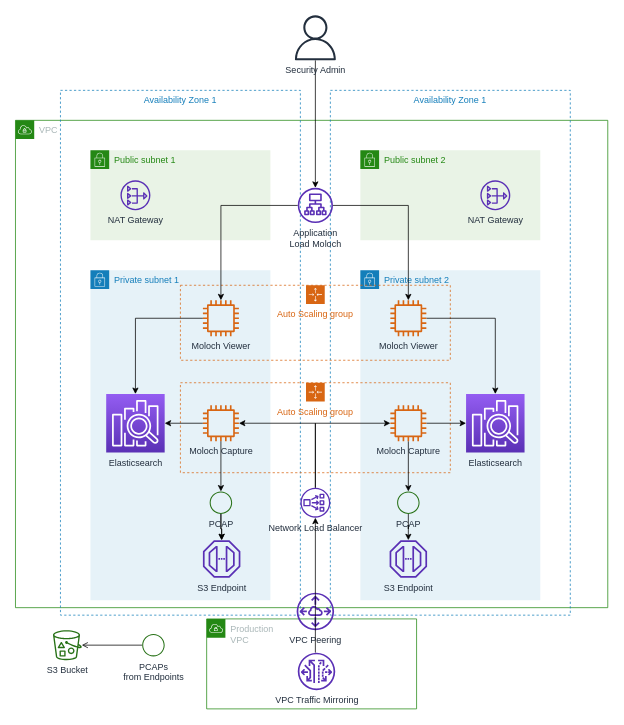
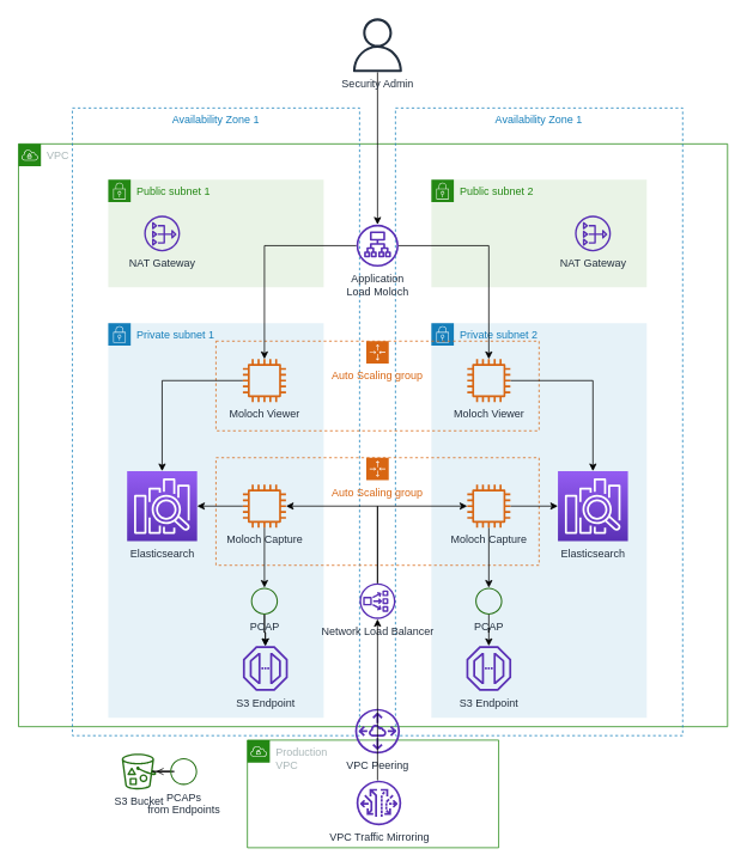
  <mxCell id="0" />
  <mxCell id="1" parent="0" />
  <mxCell id="2" value="Production&lt;br&gt;VPC" style="points=[[0,0],[0.25,0],[0.5,0],[0.75,0],[1,0],[1,0.25],[1,0.5],[1,0.75],[1,1],[0.75,1],[0.5,1],[0.25,1],[0,1],[0,0.75],[0,0.5],[0,0.25]];outlineConnect=0;gradientColor=none;html=1;whiteSpace=wrap;fontSize=12;fontStyle=0;shape=mxgraph.aws4.group;grIcon=mxgraph.aws4.group_vpc;strokeColor=#248814;fillColor=none;verticalAlign=top;align=left;spacingLeft=30;fontColor=#AAB7B8;dashed=0;" parent="1" vertex="1"><mxGeometry x="275" y="825" width="280" height="120" as="geometry" /></mxCell>
  <mxCell id="3" value="VPC" style="points=[[0,0],[0.25,0],[0.5,0],[0.75,0],[1,0],[1,0.25],[1,0.5],[1,0.75],[1,1],[0.75,1],[0.5,1],[0.25,1],[0,1],[0,0.75],[0,0.5],[0,0.25]];outlineConnect=0;gradientColor=none;html=1;whiteSpace=wrap;fontSize=12;fontStyle=0;shape=mxgraph.aws4.group;grIcon=mxgraph.aws4.group_vpc;strokeColor=#248814;fillColor=none;verticalAlign=top;align=left;spacingLeft=30;fontColor=#AAB7B8;dashed=0;" parent="1" vertex="1"><mxGeometry x="20" y="160" width="790" height="650" as="geometry" /></mxCell>
  <mxCell id="4" value="Availability Zone 1" style="fillColor=none;strokeColor=#147EBA;dashed=1;verticalAlign=top;fontStyle=0;fontColor=#147EBA;" parent="1" vertex="1"><mxGeometry x="440" y="120" width="320" height="700" as="geometry" /></mxCell>
  <mxCell id="5" value="Public subnet 2" style="points=[[0,0],[0.25,0],[0.5,0],[0.75,0],[1,0],[1,0.25],[1,0.5],[1,0.75],[1,1],[0.75,1],[0.5,1],[0.25,1],[0,1],[0,0.75],[0,0.5],[0,0.25]];outlineConnect=0;gradientColor=none;html=1;whiteSpace=wrap;fontSize=12;fontStyle=0;shape=mxgraph.aws4.group;grIcon=mxgraph.aws4.group_security_group;grStroke=0;strokeColor=#248814;fillColor=#E9F3E6;verticalAlign=top;align=left;spacingLeft=30;fontColor=#248814;dashed=0;" parent="1" vertex="1"><mxGeometry x="480" y="200" width="240" height="120" as="geometry" /></mxCell>
  <mxCell id="6" value="Private subnet 2&lt;br&gt;" style="points=[[0,0],[0.25,0],[0.5,0],[0.75,0],[1,0],[1,0.25],[1,0.5],[1,0.75],[1,1],[0.75,1],[0.5,1],[0.25,1],[0,1],[0,0.75],[0,0.5],[0,0.25]];outlineConnect=0;gradientColor=none;html=1;whiteSpace=wrap;fontSize=12;fontStyle=0;shape=mxgraph.aws4.group;grIcon=mxgraph.aws4.group_security_group;grStroke=0;strokeColor=#147EBA;fillColor=#E6F2F8;verticalAlign=top;align=left;spacingLeft=30;fontColor=#147EBA;dashed=0;" parent="1" vertex="1"><mxGeometry x="480" y="360" width="240" height="440" as="geometry" /></mxCell>
  <mxCell id="7" value="Availability Zone 1" style="fillColor=none;strokeColor=#147EBA;dashed=1;verticalAlign=top;fontStyle=0;fontColor=#147EBA;" parent="1" vertex="1"><mxGeometry x="80" y="120" width="320" height="700" as="geometry" /></mxCell>
  <mxCell id="8" value="Public subnet 1" style="points=[[0,0],[0.25,0],[0.5,0],[0.75,0],[1,0],[1,0.25],[1,0.5],[1,0.75],[1,1],[0.75,1],[0.5,1],[0.25,1],[0,1],[0,0.75],[0,0.5],[0,0.25]];outlineConnect=0;gradientColor=none;html=1;whiteSpace=wrap;fontSize=12;fontStyle=0;shape=mxgraph.aws4.group;grIcon=mxgraph.aws4.group_security_group;grStroke=0;strokeColor=#248814;fillColor=#E9F3E6;verticalAlign=top;align=left;spacingLeft=30;fontColor=#248814;dashed=0;" parent="1" vertex="1"><mxGeometry x="120" y="200" width="240" height="120" as="geometry" /></mxCell>
  <mxCell id="9" value="Private subnet 1" style="points=[[0,0],[0.25,0],[0.5,0],[0.75,0],[1,0],[1,0.25],[1,0.5],[1,0.75],[1,1],[0.75,1],[0.5,1],[0.25,1],[0,1],[0,0.75],[0,0.5],[0,0.25]];outlineConnect=0;gradientColor=none;html=1;whiteSpace=wrap;fontSize=12;fontStyle=0;shape=mxgraph.aws4.group;grIcon=mxgraph.aws4.group_security_group;grStroke=0;strokeColor=#147EBA;fillColor=#E6F2F8;verticalAlign=top;align=left;spacingLeft=30;fontColor=#147EBA;dashed=0;" parent="1" vertex="1"><mxGeometry x="120" y="360" width="240" height="440" as="geometry" /></mxCell>
  <mxCell id="10" value="Auto Scaling group" style="points=[[0,0],[0.25,0],[0.5,0],[0.75,0],[1,0],[1,0.25],[1,0.5],[1,0.75],[1,1],[0.75,1],[0.5,1],[0.25,1],[0,1],[0,0.75],[0,0.5],[0,0.25]];outlineConnect=0;gradientColor=none;html=1;whiteSpace=wrap;fontSize=12;fontStyle=0;shape=mxgraph.aws4.groupCenter;grIcon=mxgraph.aws4.group_auto_scaling_group;grStroke=1;strokeColor=#D86613;fillColor=none;verticalAlign=top;align=center;fontColor=#D86613;dashed=1;spacingTop=25;" parent="1" vertex="1"><mxGeometry x="240" y="380" width="360" height="100" as="geometry" /></mxCell>
  <mxCell id="11" value="Auto Scaling group" style="points=[[0,0],[0.25,0],[0.5,0],[0.75,0],[1,0],[1,0.25],[1,0.5],[1,0.75],[1,1],[0.75,1],[0.5,1],[0.25,1],[0,1],[0,0.75],[0,0.5],[0,0.25]];outlineConnect=0;gradientColor=none;html=1;whiteSpace=wrap;fontSize=12;fontStyle=0;shape=mxgraph.aws4.groupCenter;grIcon=mxgraph.aws4.group_auto_scaling_group;grStroke=1;strokeColor=#D86613;fillColor=none;verticalAlign=top;align=center;fontColor=#D86613;dashed=1;spacingTop=25;" parent="1" vertex="1"><mxGeometry x="240" y="510" width="360" height="120" as="geometry" /></mxCell>
  <mxCell id="12" style="edgeStyle=orthogonalEdgeStyle;rounded=0;orthogonalLoop=1;jettySize=auto;html=1;" edge="1" parent="1" source="13" target="33"><mxGeometry relative="1" as="geometry" /></mxCell>
  <mxCell id="13" value="Moloch Viewer" style="outlineConnect=0;fontColor=#232F3E;gradientColor=none;fillColor=#D86613;strokeColor=none;dashed=0;verticalLabelPosition=bottom;verticalAlign=top;align=center;html=1;fontSize=12;fontStyle=0;aspect=fixed;pointerEvents=1;shape=mxgraph.aws4.instance2;" parent="1" vertex="1"><mxGeometry x="270" y="400" width="48" height="48" as="geometry" /></mxCell>
- <mxCell id="14" value="S3 Bucket" style="outlineConnect=0;fontColor=#232F3E;gradientColor=none;fillColor=#277116;strokeColor=none;dashed=0;verticalLabelPosition=bottom;verticalAlign=top;align=center;html=1;fontSize=12;fontStyle=0;aspect=fixed;pointerEvents=1;shape=mxgraph.aws4.bucket_with_objects;" parent="1" vertex="1"><mxGeometry x="70" y="840" width="38.46" height="40" as="geometry" /></mxCell>
+ <mxCell id="14" value="S3 Bucket" style="outlineConnect=0;fontColor=#232F3E;gradientColor=none;fillColor=#277116;strokeColor=none;dashed=0;verticalLabelPosition=bottom;verticalAlign=top;align=center;html=1;fontSize=12;fontStyle=0;aspect=fixed;pointerEvents=1;shape=mxgraph.aws4.bucket_with_objects;" parent="1" vertex="1"><mxGeometry x="135" y="840" width="38.46" height="40" as="geometry" /></mxCell>
  <mxCell id="15" style="edgeStyle=orthogonalEdgeStyle;rounded=0;orthogonalLoop=1;jettySize=auto;html=1;" edge="1" parent="1" source="16" target="34"><mxGeometry relative="1" as="geometry" /></mxCell>
  <mxCell id="16" value="Moloch Viewer" style="outlineConnect=0;fontColor=#232F3E;gradientColor=none;fillColor=#D86613;strokeColor=none;dashed=0;verticalLabelPosition=bottom;verticalAlign=top;align=center;html=1;fontSize=12;fontStyle=0;aspect=fixed;pointerEvents=1;shape=mxgraph.aws4.instance2;" parent="1" vertex="1"><mxGeometry x="520" y="400" width="48" height="48" as="geometry" /></mxCell>
  <mxCell id="17" value="NAT Gateway" style="outlineConnect=0;fontColor=#232F3E;gradientColor=none;fillColor=#5A30B5;strokeColor=none;dashed=0;verticalLabelPosition=bottom;verticalAlign=top;align=center;html=1;fontSize=12;fontStyle=0;aspect=fixed;pointerEvents=1;shape=mxgraph.aws4.nat_gateway;" parent="1" vertex="1"><mxGeometry x="160" y="240" width="40" height="40" as="geometry" /></mxCell>
  <mxCell id="18" value="NAT Gateway" style="outlineConnect=0;fontColor=#232F3E;gradientColor=none;fillColor=#5A30B5;strokeColor=none;dashed=0;verticalLabelPosition=bottom;verticalAlign=top;align=center;html=1;fontSize=12;fontStyle=0;aspect=fixed;pointerEvents=1;shape=mxgraph.aws4.nat_gateway;" parent="1" vertex="1"><mxGeometry x="640" y="240" width="40" height="40" as="geometry" /></mxCell>
  <mxCell id="19" value="VPC Peering" style="outlineConnect=0;fontColor=#232F3E;gradientColor=none;fillColor=#5A30B5;strokeColor=none;dashed=0;verticalLabelPosition=bottom;verticalAlign=top;align=center;html=1;fontSize=12;fontStyle=0;aspect=fixed;pointerEvents=1;shape=mxgraph.aws4.peering;" parent="1" vertex="1"><mxGeometry x="395" y="790" width="50" height="50" as="geometry" /></mxCell>
  <mxCell id="20" style="edgeStyle=orthogonalEdgeStyle;rounded=0;orthogonalLoop=1;jettySize=auto;html=1;" edge="1" parent="1" source="22" target="13"><mxGeometry relative="1" as="geometry" /></mxCell>
  <mxCell id="21" style="edgeStyle=orthogonalEdgeStyle;rounded=0;orthogonalLoop=1;jettySize=auto;html=1;" edge="1" parent="1" source="22" target="16"><mxGeometry relative="1" as="geometry" /></mxCell>
  <mxCell id="22" value="Application&lt;br&gt;Load Moloch" style="outlineConnect=0;fontColor=#232F3E;gradientColor=none;fillColor=#5A30B5;strokeColor=none;dashed=0;verticalLabelPosition=bottom;verticalAlign=top;align=center;html=1;fontSize=12;fontStyle=0;aspect=fixed;pointerEvents=1;shape=mxgraph.aws4.application_load_balancer;" parent="1" vertex="1"><mxGeometry x="396.5" y="250" width="47" height="47" as="geometry" /></mxCell>
  <mxCell id="23" value="Network Load Balancer" style="outlineConnect=0;fontColor=#232F3E;gradientColor=none;fillColor=#5A30B5;strokeColor=none;dashed=0;verticalLabelPosition=bottom;verticalAlign=top;align=center;html=1;fontSize=12;fontStyle=0;aspect=fixed;pointerEvents=1;shape=mxgraph.aws4.network_load_balancer;" parent="1" vertex="1"><mxGeometry x="400" y="650" width="40" height="40" as="geometry" /></mxCell>
  <mxCell id="24" style="edgeStyle=orthogonalEdgeStyle;rounded=0;orthogonalLoop=1;jettySize=auto;html=1;" edge="1" parent="1" source="26" target="33"><mxGeometry relative="1" as="geometry" /></mxCell>
  <mxCell id="25" style="edgeStyle=orthogonalEdgeStyle;rounded=0;orthogonalLoop=1;jettySize=auto;html=1;" edge="1" parent="1" source="40" target="35"><mxGeometry relative="1" as="geometry"><mxPoint x="294" y="700" as="sourcePoint" /></mxGeometry></mxCell>
  <mxCell id="26" value="Moloch Capture" style="outlineConnect=0;fontColor=#232F3E;gradientColor=none;fillColor=#D86613;strokeColor=none;dashed=0;verticalLabelPosition=bottom;verticalAlign=top;align=center;html=1;fontSize=12;fontStyle=0;aspect=fixed;pointerEvents=1;shape=mxgraph.aws4.instance2;" parent="1" vertex="1"><mxGeometry x="270" y="540" width="48" height="48" as="geometry" /></mxCell>
  <mxCell id="27" style="edgeStyle=orthogonalEdgeStyle;rounded=0;orthogonalLoop=1;jettySize=auto;html=1;" edge="1" parent="1" source="30" target="34"><mxGeometry relative="1" as="geometry" /></mxCell>
  <mxCell id="28" style="edgeStyle=orthogonalEdgeStyle;rounded=0;orthogonalLoop=1;jettySize=auto;html=1;" edge="1" parent="1" source="30" target="43"><mxGeometry relative="1" as="geometry" /></mxCell>
  <mxCell id="29" style="edgeStyle=orthogonalEdgeStyle;rounded=0;orthogonalLoop=1;jettySize=auto;html=1;" edge="1" parent="1" source="23" target="30"><mxGeometry relative="1" as="geometry"><Array as="points"><mxPoint x="420" y="564" /></Array></mxGeometry></mxCell>
  <mxCell id="30" value="Moloch Capture" style="outlineConnect=0;fontColor=#232F3E;gradientColor=none;fillColor=#D86613;strokeColor=none;dashed=0;verticalLabelPosition=bottom;verticalAlign=top;align=center;html=1;fontSize=12;fontStyle=0;aspect=fixed;pointerEvents=1;shape=mxgraph.aws4.instance2;" parent="1" vertex="1"><mxGeometry x="520" y="540" width="48" height="48" as="geometry" /></mxCell>
  <mxCell id="31" style="edgeStyle=orthogonalEdgeStyle;rounded=0;orthogonalLoop=1;jettySize=auto;html=1;" edge="1" parent="1" source="32" target="23"><mxGeometry relative="1" as="geometry"><Array as="points"><mxPoint x="420" y="810" /><mxPoint x="420" y="810" /></Array></mxGeometry></mxCell>
  <mxCell id="32" value="VPC Traffic Mirroring" style="outlineConnect=0;fontColor=#232F3E;gradientColor=none;fillColor=#5A30B5;strokeColor=none;dashed=0;verticalLabelPosition=bottom;verticalAlign=top;align=center;html=1;fontSize=12;fontStyle=0;aspect=fixed;pointerEvents=1;shape=mxgraph.aws4.vpc_traffic_mirroring;" parent="1" vertex="1"><mxGeometry x="396.5" y="870" width="50" height="50" as="geometry" /></mxCell>
  <mxCell id="33" value="Elasticsearch" style="outlineConnect=0;fontColor=#232F3E;gradientColor=#945DF2;gradientDirection=north;fillColor=#5A30B5;strokeColor=#ffffff;dashed=0;verticalLabelPosition=bottom;verticalAlign=top;align=center;html=1;fontSize=12;fontStyle=0;aspect=fixed;shape=mxgraph.aws4.resourceIcon;resIcon=mxgraph.aws4.elasticsearch_service;" parent="1" vertex="1"><mxGeometry x="141" y="525" width="78" height="78" as="geometry" /></mxCell>
  <mxCell id="34" value="Elasticsearch" style="outlineConnect=0;fontColor=#232F3E;gradientColor=#945DF2;gradientDirection=north;fillColor=#5A30B5;strokeColor=#ffffff;dashed=0;verticalLabelPosition=bottom;verticalAlign=top;align=center;html=1;fontSize=12;fontStyle=0;aspect=fixed;shape=mxgraph.aws4.resourceIcon;resIcon=mxgraph.aws4.elasticsearch_service;" parent="1" vertex="1"><mxGeometry x="621" y="525" width="78" height="78" as="geometry" /></mxCell>
  <mxCell id="35" value="S3 Endpoint" style="outlineConnect=0;fontColor=#232F3E;gradientColor=none;fillColor=#5A30B5;strokeColor=none;dashed=0;verticalLabelPosition=bottom;verticalAlign=top;align=center;html=1;fontSize=12;fontStyle=0;aspect=fixed;pointerEvents=1;shape=mxgraph.aws4.endpoint;" parent="1" vertex="1"><mxGeometry x="270" y="720" width="50" height="50" as="geometry" /></mxCell>
  <mxCell id="36" value="S3 Endpoint" style="outlineConnect=0;fontColor=#232F3E;gradientColor=none;fillColor=#5A30B5;strokeColor=none;dashed=0;verticalLabelPosition=bottom;verticalAlign=top;align=center;html=1;fontSize=12;fontStyle=0;aspect=fixed;pointerEvents=1;shape=mxgraph.aws4.endpoint;" parent="1" vertex="1"><mxGeometry x="519" y="720" width="50" height="50" as="geometry" /></mxCell>
  <mxCell id="37" style="edgeStyle=orthogonalEdgeStyle;rounded=0;orthogonalLoop=1;jettySize=auto;html=1;" edge="1" parent="1" source="38" target="22"><mxGeometry relative="1" as="geometry" /></mxCell>
  <mxCell id="38" value="Security Admin" style="outlineConnect=0;fontColor=#232F3E;gradientColor=none;fillColor=#232F3E;strokeColor=none;dashed=0;verticalLabelPosition=bottom;verticalAlign=top;align=center;html=1;fontSize=12;fontStyle=0;aspect=fixed;pointerEvents=1;shape=mxgraph.aws4.user;" vertex="1" parent="1"><mxGeometry x="390" y="20" width="60" height="60" as="geometry" /></mxCell>
  <mxCell id="39" value="" style="edgeStyle=orthogonalEdgeStyle;rounded=0;orthogonalLoop=1;jettySize=auto;html=1;" edge="1" parent="1" source="40" target="35"><mxGeometry relative="1" as="geometry" /></mxCell>
  <mxCell id="40" value="PCAP&lt;br&gt;&lt;span style=&quot;color: rgba(0 , 0 , 0 , 0) ; font-family: monospace ; font-size: 0px&quot;&gt;%3CmxGraphModel%3E%3Croot%3E%3CmxCell%20id%3D%220%22%2F%3E%3CmxCell%20id%3D%221%22%20parent%3D%220%22%2F%3E%3CmxCell%20id%3D%222%22%20style%3D%22edgeStyle%3DorthogonalEdgeStyle%3Brounded%3D0%3BorthogonalLoop%3D1%3BjettySize%3Dauto%3Bhtml%3D1%3B%22%20edge%3D%221%22%20parent%3D%221%22%3E%3CmxGeometry%20relative%3D%221%22%20as%3D%22geometry%22%3E%3CmxPoint%20x%3D%22294%22%20y%3D%22588%22%20as%3D%22sourcePoint%22%2F%3E%3CmxPoint%20x%3D%22294%22%20y%3D%22710%22%20as%3D%22targetPoint%22%2F%3E%3C%2FmxGeometry%3E%3C%2FmxCell%3E%3C%2Froot%3E%3C%2FmxGraphModel%3E&lt;/span&gt;" style="outlineConnect=0;fontColor=#232F3E;gradientColor=none;fillColor=#277116;strokeColor=none;dashed=0;verticalLabelPosition=bottom;verticalAlign=top;align=center;html=1;fontSize=12;fontStyle=0;aspect=fixed;pointerEvents=1;shape=mxgraph.aws4.object;" vertex="1" parent="1"><mxGeometry x="279" y="655" width="30" height="30" as="geometry" /></mxCell>
  <mxCell id="41" style="edgeStyle=orthogonalEdgeStyle;rounded=0;orthogonalLoop=1;jettySize=auto;html=1;" edge="1" parent="1" source="26" target="40"><mxGeometry relative="1" as="geometry"><mxPoint x="294" y="588" as="sourcePoint" /><mxPoint x="294" y="710" as="targetPoint" /></mxGeometry></mxCell>
  <mxCell id="42" style="edgeStyle=orthogonalEdgeStyle;rounded=0;orthogonalLoop=1;jettySize=auto;html=1;" edge="1" parent="1" source="43" target="36"><mxGeometry relative="1" as="geometry" /></mxCell>
  <mxCell id="43" value="PCAP&lt;br&gt;&lt;span style=&quot;color: rgba(0 , 0 , 0 , 0) ; font-family: monospace ; font-size: 0px&quot;&gt;%3CmxGraphModel%3E%3Croot%3E%3CmxCell%20id%3D%220%22%2F%3E%3CmxCell%20id%3D%221%22%20parent%3D%220%22%2F%3E%3CmxCell%20id%3D%222%22%20style%3D%22edgeStyle%3DorthogonalEdgeStyle%3Brounded%3D0%3BorthogonalLoop%3D1%3BjettySize%3Dauto%3Bhtml%3D1%3B%22%20edge%3D%221%22%20parent%3D%221%22%3E%3CmxGeometry%20relative%3D%221%22%20as%3D%22geometry%22%3E%3CmxPoint%20x%3D%22294%22%20y%3D%22588%22%20as%3D%22sourcePoint%22%2F%3E%3CmxPoint%20x%3D%22294%22%20y%3D%22710%22%20as%3D%22targetPoint%22%2F%3E%3C%2FmxGeometry%3E%3C%2FmxCell%3E%3C%2Froot%3E%3C%2FmxGraphModel%3E&lt;/span&gt;" style="outlineConnect=0;fontColor=#232F3E;gradientColor=none;fillColor=#277116;strokeColor=none;dashed=0;verticalLabelPosition=bottom;verticalAlign=top;align=center;html=1;fontSize=12;fontStyle=0;aspect=fixed;pointerEvents=1;shape=mxgraph.aws4.object;" vertex="1" parent="1"><mxGeometry x="529" y="655" width="30" height="30" as="geometry" /></mxCell>
  <mxCell id="44" style="edgeStyle=orthogonalEdgeStyle;rounded=0;orthogonalLoop=1;jettySize=auto;html=1;endArrow=open;" edge="1" parent="1" source="45" target="14"><mxGeometry relative="1" as="geometry" /></mxCell>
  <mxCell id="45" value="PCAPs&lt;br&gt;from Endpoints" style="outlineConnect=0;fontColor=#232F3E;gradientColor=none;fillColor=#277116;strokeColor=none;dashed=0;verticalLabelPosition=bottom;verticalAlign=top;align=center;html=1;fontSize=12;fontStyle=0;aspect=fixed;pointerEvents=1;shape=mxgraph.aws4.object;" vertex="1" parent="1"><mxGeometry x="189" y="845" width="30" height="30" as="geometry" /></mxCell>
  <mxCell id="46" style="edgeStyle=orthogonalEdgeStyle;rounded=0;orthogonalLoop=1;jettySize=auto;html=1;" edge="1" parent="1" source="23" target="26"><mxGeometry relative="1" as="geometry"><mxPoint x="430.143" y="660" as="sourcePoint" /><mxPoint x="530" y="574.143" as="targetPoint" /><Array as="points"><mxPoint x="420" y="564" /></Array></mxGeometry></mxCell>
